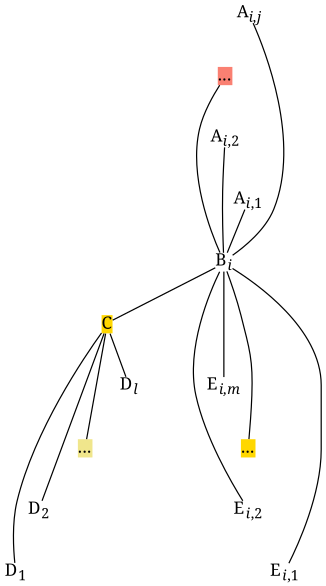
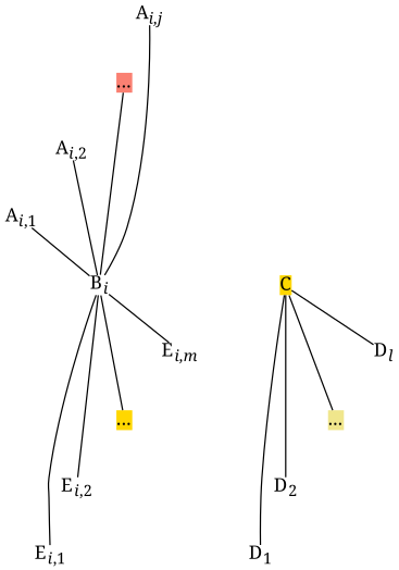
  digraph {
    rank=same
    rankdir=BT
    fontname="Noto Serif"
    node [fontname="Noto Serif" shape=plain]
    edge [arrowhead=none fontname="Noto Serif"]
    n1 [label=<A<SUB><I>i</I>,1</SUB>>]
    n2 [label=<A<SUB><I>i</I>,2</SUB>>]
    n3 [label="..." style=filled fillcolor=salmon]
    n4 [label=<A<SUB><I>i,j</I></SUB>>]
    n5 [label=<B<SUB><I>i</I></SUB>>]
    n6 [label=C style=filled fillcolor=gold]
    n7 [label=<D<SUB>1</SUB>>]
    n8 [label=<D<SUB>2</SUB>>]
    n9 [label="..." style=filled fillcolor=khaki]
    n10 [label=<D<SUB><I>l</I></SUB>>]
    n11 [label=<E<SUB><I>i</I>,1</SUB>>]
    n12 [label=<E<SUB><I>i</I>,2</SUB>>]
    n13 [label="..." style=filled fillcolor=gold]
    n14 [label=<E<SUB><I>i,m</I></SUB>>]
    n1 -> n2 [style=invis]
    n2 -> n3 [style=invis]
    n3 -> n4 [style=invis]
    n5 -> n1
    n5 -> n2
    n5 -> n3
    n5 -> n4
-   n6 -> n5
    n7 -> n6
    n7 -> n8 [style=invis]
    n8 -> n6
    n8 -> n9 [style=invis]
    n9 -> n6
    n9 -> n10 [style=invis]
    n10 -> n6
    n11 -> n5
    n11 -> n12 [style=invis]
    n12 -> n5
    n12 -> n13 [style=invis]
    n13 -> n5
    n13 -> n14 [style=invis]
    n14 -> n5
    n14 -> n6 [style=invis]
  }
